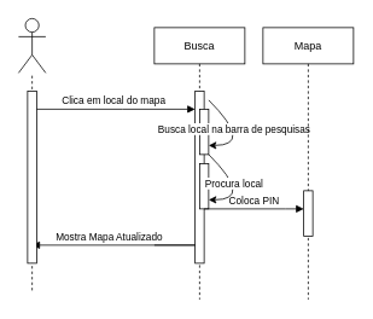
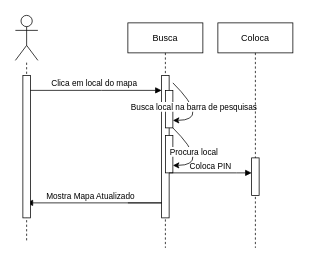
  <mxCell id="0" />
  <mxCell id="1" parent="0" />
  <mxCell id="2" value="Busca" style="shape=umlLifeline;perimeter=lifelinePerimeter;whiteSpace=wrap;html=1;container=0;dropTarget=0;collapsible=0;recursiveResize=0;outlineConnect=0;portConstraint=eastwest;newEdgeStyle={&quot;edgeStyle&quot;:&quot;elbowEdgeStyle&quot;,&quot;elbow&quot;:&quot;vertical&quot;,&quot;curved&quot;:0,&quot;rounded&quot;:0};" parent="1" vertex="1"><mxGeometry x="170" y="30" width="100" height="300" as="geometry" /></mxCell>
  <mxCell id="3" value="" style="html=1;points=[];perimeter=orthogonalPerimeter;outlineConnect=0;targetShapes=umlLifeline;portConstraint=eastwest;newEdgeStyle={&quot;edgeStyle&quot;:&quot;elbowEdgeStyle&quot;,&quot;elbow&quot;:&quot;vertical&quot;,&quot;curved&quot;:0,&quot;rounded&quot;:0};" parent="2" vertex="1"><mxGeometry x="45" y="70" width="10" height="190" as="geometry" /></mxCell>
  <mxCell id="4" value="&lt;span style=&quot;color: rgba(0, 0, 0, 0); font-family: monospace; font-size: 0px; text-align: start;&quot;&gt;%3CmxGraphModel%3E%3Croot%3E%3CmxCell%20id%3D%220%22%2F%3E%3CmxCell%20id%3D%221%22%20parent%3D%220%22%2F%3E%3CmxCell%20id%3D%222%22%20value%3D%22%22%20style%3D%22curved%3D1%3BendArrow%3Dclassic%3Bhtml%3D1%3Brounded%3D0%3B%22%20edge%3D%221%22%20parent%3D%221%22%3E%3CmxGeometry%20width%3D%2250%22%20height%3D%2250%22%20relative%3D%221%22%20as%3D%22geometry%22%3E%3CmxPoint%20x%3D%22340%22%20y%3D%22160%22%20as%3D%22sourcePoint%22%2F%3E%3CmxPoint%20x%3D%22340%22%20y%3D%22210%22%20as%3D%22targetPoint%22%2F%3E%3CArray%20as%3D%22points%22%3E%3CmxPoint%20x%3D%22390%22%20y%3D%22210%22%2F%3E%3C%2FArray%3E%3C%2FmxGeometry%3E%3C%2FmxCell%3E%3CmxCell%20id%3D%223%22%20value%3D%22Procura%20local%22%20style%3D%22edgeLabel%3Bhtml%3D1%3Balign%3Dcenter%3BverticalAlign%3Dmiddle%3Bresizable%3D0%3Bpoints%3D%5B%5D%3B%22%20vertex%3D%221%22%20connectable%3D%220%22%20parent%3D%222%22%3E%3CmxGeometry%20x%3D%22-0.312%22%20y%3D%22-3%22%20relative%3D%221%22%20as%3D%22geometry%22%3E%3CmxPoint%20as%3D%22offset%22%2F%3E%3C%2FmxGeometry%3E%3C%2FmxCell%3E%3C%2Froot%3E%3C%2FmxGraphModel%3E&lt;/span&gt;" style="html=1;points=[];perimeter=orthogonalPerimeter;outlineConnect=0;targetShapes=umlLifeline;portConstraint=eastwest;newEdgeStyle={&quot;edgeStyle&quot;:&quot;elbowEdgeStyle&quot;,&quot;elbow&quot;:&quot;vertical&quot;,&quot;curved&quot;:0,&quot;rounded&quot;:0};" parent="2" vertex="1"><mxGeometry x="50" y="90" width="10" height="50" as="geometry" /></mxCell>
  <mxCell id="5" value="&lt;span style=&quot;color: rgba(0, 0, 0, 0); font-family: monospace; font-size: 0px; text-align: start;&quot;&gt;%3CmxGraphModel%3E%3Croot%3E%3CmxCell%20id%3D%220%22%2F%3E%3CmxCell%20id%3D%221%22%20parent%3D%220%22%2F%3E%3CmxCell%20id%3D%222%22%20value%3D%22%22%20style%3D%22curved%3D1%3BendArrow%3Dclassic%3Bhtml%3D1%3Brounded%3D0%3B%22%20edge%3D%221%22%20parent%3D%221%22%3E%3CmxGeometry%20width%3D%2250%22%20height%3D%2250%22%20relative%3D%221%22%20as%3D%22geometry%22%3E%3CmxPoint%20x%3D%22340%22%20y%3D%22160%22%20as%3D%22sourcePoint%22%2F%3E%3CmxPoint%20x%3D%22340%22%20y%3D%22210%22%20as%3D%22targetPoint%22%2F%3E%3CArray%20as%3D%22points%22%3E%3CmxPoint%20x%3D%22390%22%20y%3D%22210%22%2F%3E%3C%2FArray%3E%3C%2FmxGeometry%3E%3C%2FmxCell%3E%3CmxCell%20id%3D%223%22%20value%3D%22Procura%20local%22%20style%3D%22edgeLabel%3Bhtml%3D1%3Balign%3Dcenter%3BverticalAlign%3Dmiddle%3Bresizable%3D0%3Bpoints%3D%5B%5D%3B%22%20vertex%3D%221%22%20connectable%3D%220%22%20parent%3D%222%22%3E%3CmxGeometry%20x%3D%22-0.312%22%20y%3D%22-3%22%20relative%3D%221%22%20as%3D%22geometry%22%3E%3CmxPoint%20as%3D%22offset%22%2F%3E%3C%2FmxGeometry%3E%3C%2FmxCell%3E%3C%2Froot%3E%3C%2FmxGraphModel%3E&lt;/span&gt;" style="html=1;points=[];perimeter=orthogonalPerimeter;outlineConnect=0;targetShapes=umlLifeline;portConstraint=eastwest;newEdgeStyle={&quot;edgeStyle&quot;:&quot;elbowEdgeStyle&quot;,&quot;elbow&quot;:&quot;vertical&quot;,&quot;curved&quot;:0,&quot;rounded&quot;:0};" parent="2" vertex="1"><mxGeometry x="50" y="150" width="10" height="50" as="geometry" /></mxCell>
  <mxCell id="6" value="" style="curved=1;endArrow=classic;html=1;rounded=0;" parent="1" edge="1"><mxGeometry width="50" height="50" relative="1" as="geometry"><mxPoint x="230" y="110" as="sourcePoint" /><mxPoint x="230" y="160" as="targetPoint" /><Array as="points"><mxPoint x="280" y="160" /></Array></mxGeometry></mxCell>
  <mxCell id="7" value="Busca local na barra de pesquisas" style="edgeLabel;html=1;align=center;verticalAlign=middle;resizable=0;points=[];" parent="6" vertex="1" connectable="0"><mxGeometry x="-0.312" y="-3" relative="1" as="geometry"><mxPoint as="offset" /></mxGeometry></mxCell>
- <mxCell id="8" value="Mapa" style="shape=umlLifeline;perimeter=lifelinePerimeter;whiteSpace=wrap;html=1;container=0;dropTarget=0;collapsible=0;recursiveResize=0;outlineConnect=0;portConstraint=eastwest;newEdgeStyle={&quot;edgeStyle&quot;:&quot;elbowEdgeStyle&quot;,&quot;elbow&quot;:&quot;vertical&quot;,&quot;curved&quot;:0,&quot;rounded&quot;:0};" parent="1" vertex="1"><mxGeometry x="290" y="30" width="100" height="300" as="geometry" /></mxCell>
+ <mxCell id="8" value="Coloca" style="shape=umlLifeline;perimeter=lifelinePerimeter;whiteSpace=wrap;html=1;container=0;dropTarget=0;collapsible=0;recursiveResize=0;outlineConnect=0;portConstraint=eastwest;newEdgeStyle={&quot;edgeStyle&quot;:&quot;elbowEdgeStyle&quot;,&quot;elbow&quot;:&quot;vertical&quot;,&quot;curved&quot;:0,&quot;rounded&quot;:0};" parent="1" vertex="1"><mxGeometry x="290" y="30" width="100" height="300" as="geometry" /></mxCell>
  <mxCell id="9" value="" style="html=1;points=[];perimeter=orthogonalPerimeter;outlineConnect=0;targetShapes=umlLifeline;portConstraint=eastwest;newEdgeStyle={&quot;edgeStyle&quot;:&quot;elbowEdgeStyle&quot;,&quot;elbow&quot;:&quot;vertical&quot;,&quot;curved&quot;:0,&quot;rounded&quot;:0};" parent="8" vertex="1"><mxGeometry x="45" y="180" width="10" height="50" as="geometry" /></mxCell>
  <mxCell id="10" value="Coloca PIN" style="html=1;verticalAlign=bottom;endArrow=block;edgeStyle=elbowEdgeStyle;elbow=vertical;curved=0;rounded=0;" parent="1" edge="1"><mxGeometry x="0.002" relative="1" as="geometry"><mxPoint x="225" y="230" as="sourcePoint" /><Array as="points"><mxPoint x="315" y="230" /></Array><mxPoint x="335" y="230" as="targetPoint" /><mxPoint as="offset" /></mxGeometry></mxCell>
  <mxCell id="11" value="Clica em local do mapa" style="html=1;verticalAlign=bottom;endArrow=block;edgeStyle=elbowEdgeStyle;elbow=vertical;curved=0;rounded=0;" parent="1" target="3" edge="1"><mxGeometry x="0.002" relative="1" as="geometry"><mxPoint x="35" y="120" as="sourcePoint" /><Array as="points"><mxPoint x="135" y="120" /></Array><mxPoint x="210" y="120" as="targetPoint" /><mxPoint as="offset" /></mxGeometry></mxCell>
  <mxCell id="12" value="Mostra Mapa Atualizado" style="html=1;verticalAlign=bottom;endArrow=block;edgeStyle=elbowEdgeStyle;elbow=vertical;curved=0;rounded=0;" parent="1" edge="1"><mxGeometry x="0.244" relative="1" as="geometry"><mxPoint x="170" y="270" as="sourcePoint" /><Array as="points"><mxPoint x="215" y="270" /></Array><mxPoint x="35" y="270" as="targetPoint" /><mxPoint as="offset" /></mxGeometry></mxCell>
  <mxCell id="13" value="" style="curved=1;endArrow=classic;html=1;rounded=0;" parent="1" edge="1"><mxGeometry width="50" height="50" relative="1" as="geometry"><mxPoint x="230" y="170" as="sourcePoint" /><mxPoint x="230" y="220" as="targetPoint" /><Array as="points"><mxPoint x="280" y="220" /></Array></mxGeometry></mxCell>
  <mxCell id="14" value="Procura local" style="edgeLabel;html=1;align=center;verticalAlign=middle;resizable=0;points=[];" parent="13" vertex="1" connectable="0"><mxGeometry x="-0.312" y="-3" relative="1" as="geometry"><mxPoint as="offset" /></mxGeometry></mxCell>
  <mxCell id="15" value="" style="shape=umlActor;verticalLabelPosition=bottom;verticalAlign=top;html=1;outlineConnect=0;" parent="1" vertex="1"><mxGeometry x="20" y="20" width="30" height="60" as="geometry" /></mxCell>
  <mxCell id="16" value="" style="endArrow=none;dashed=1;html=1;rounded=0;" parent="1" target="15" edge="1"><mxGeometry width="50" height="50" relative="1" as="geometry"><mxPoint x="35" y="320" as="sourcePoint" /><mxPoint x="-40" y="100" as="targetPoint" /></mxGeometry></mxCell>
  <mxCell id="17" value="" style="rounded=0;whiteSpace=wrap;html=1;" parent="1" vertex="1"><mxGeometry x="30" y="100" width="10" height="190" as="geometry" /></mxCell>
